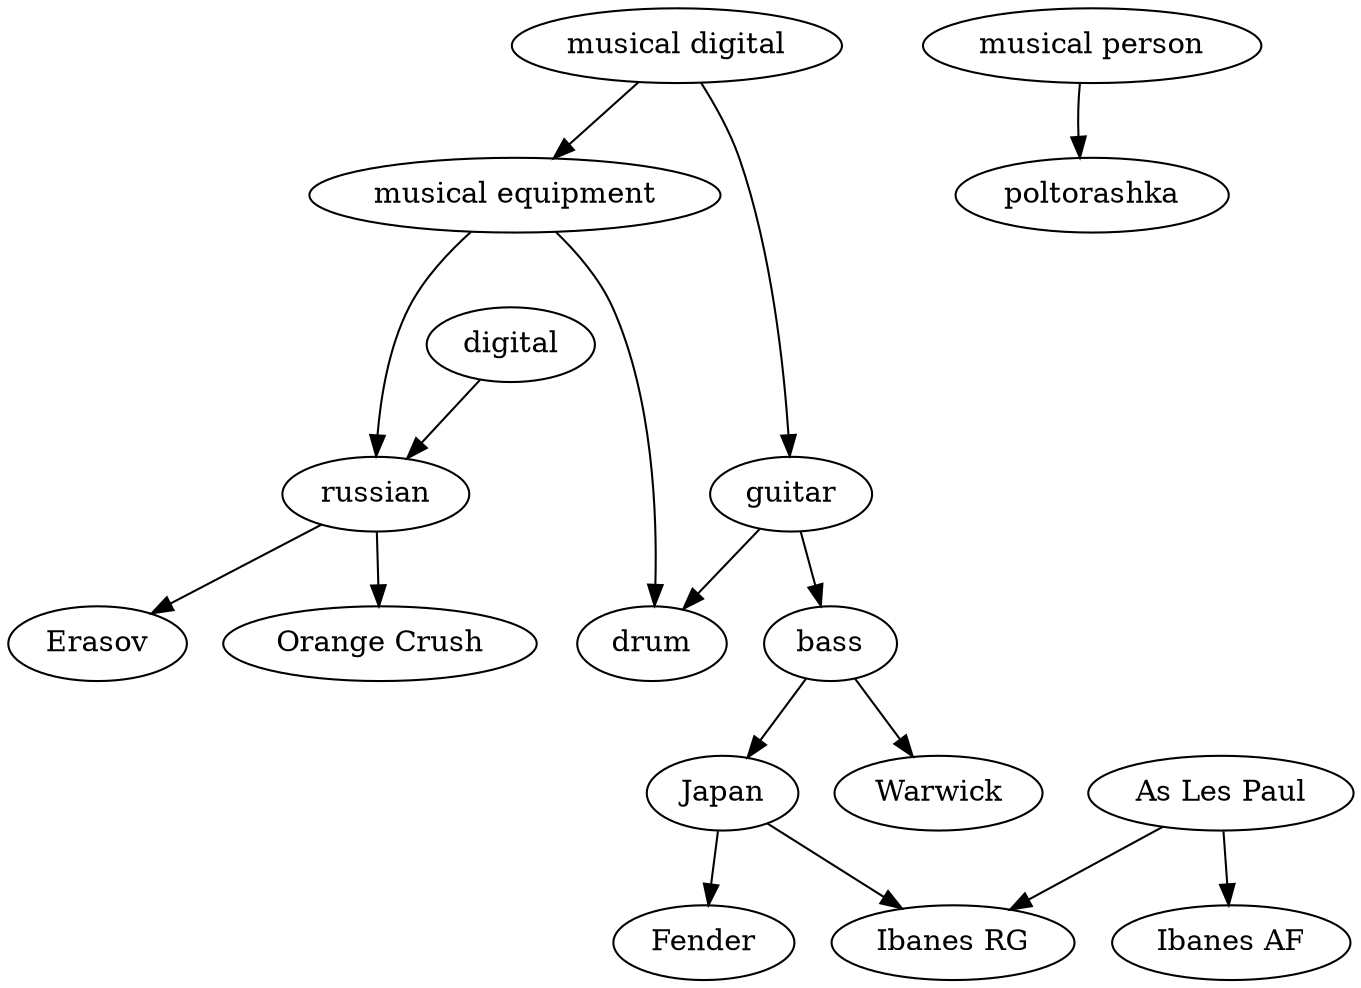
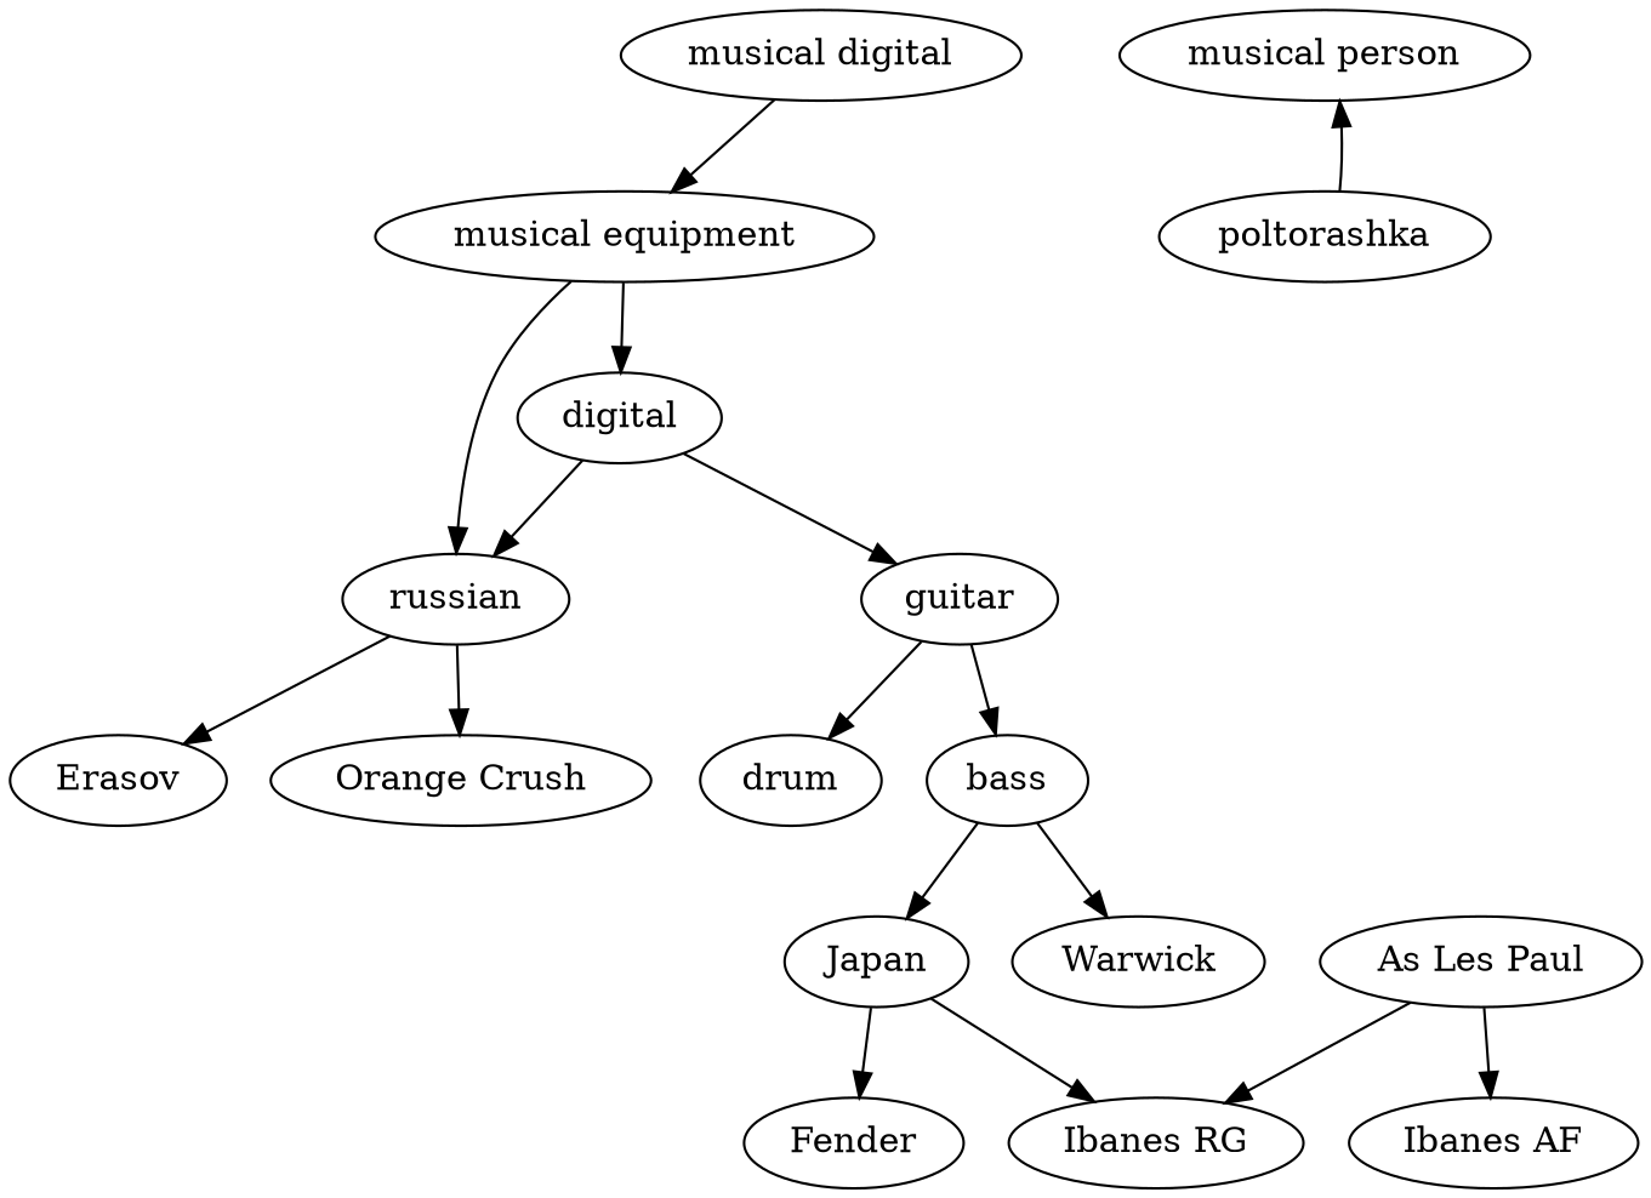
  digraph {
    n1 [label="musical digital"]
    guitar
    "musical equipment"
    bass
    drum
    digital
    russian
    Warwick
    Japan
    "musical person"
    poltorashka
    Fender
    "Ibanes RG"
    n14 [label="Ibanes AF"]
    "As Les Paul"
    Erasov
    "Orange Crush"
-   n1 -> guitar
+   digital -> guitar
    n1 -> "musical equipment"
    guitar -> bass
    guitar -> drum
-   "musical equipment" -> drum
+   "musical equipment" -> digital
    "musical equipment" -> russian
    bass -> Warwick
    bass -> Japan
    digital -> russian
    russian -> Erasov
    russian -> "Orange Crush"
    Japan -> Fender
    Japan -> "Ibanes RG"
-   "musical person" -> poltorashka
+   poltorashka -> "musical person"
    "As Les Paul" -> "Ibanes RG"
    "As Les Paul" -> n14
  }
